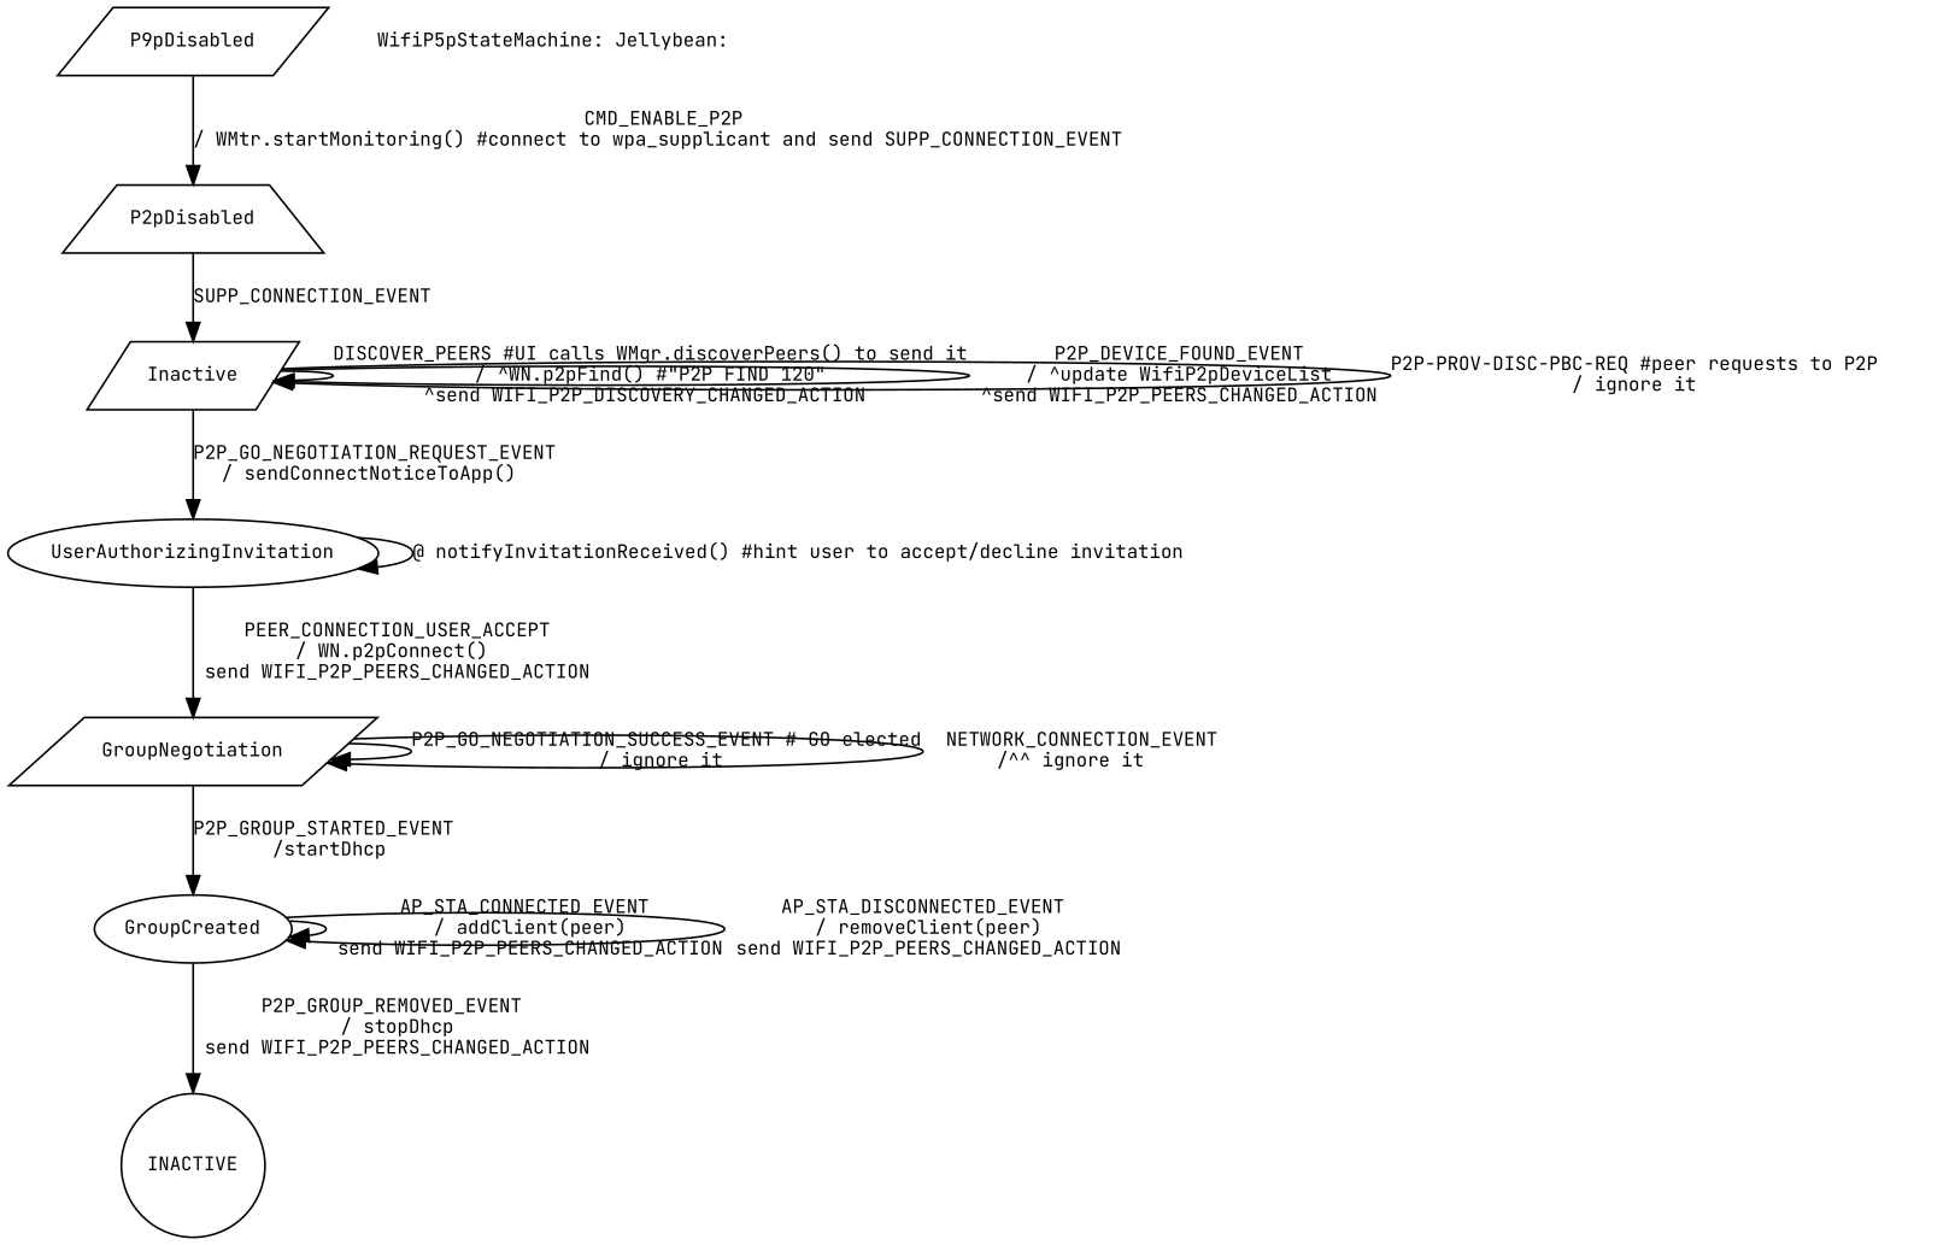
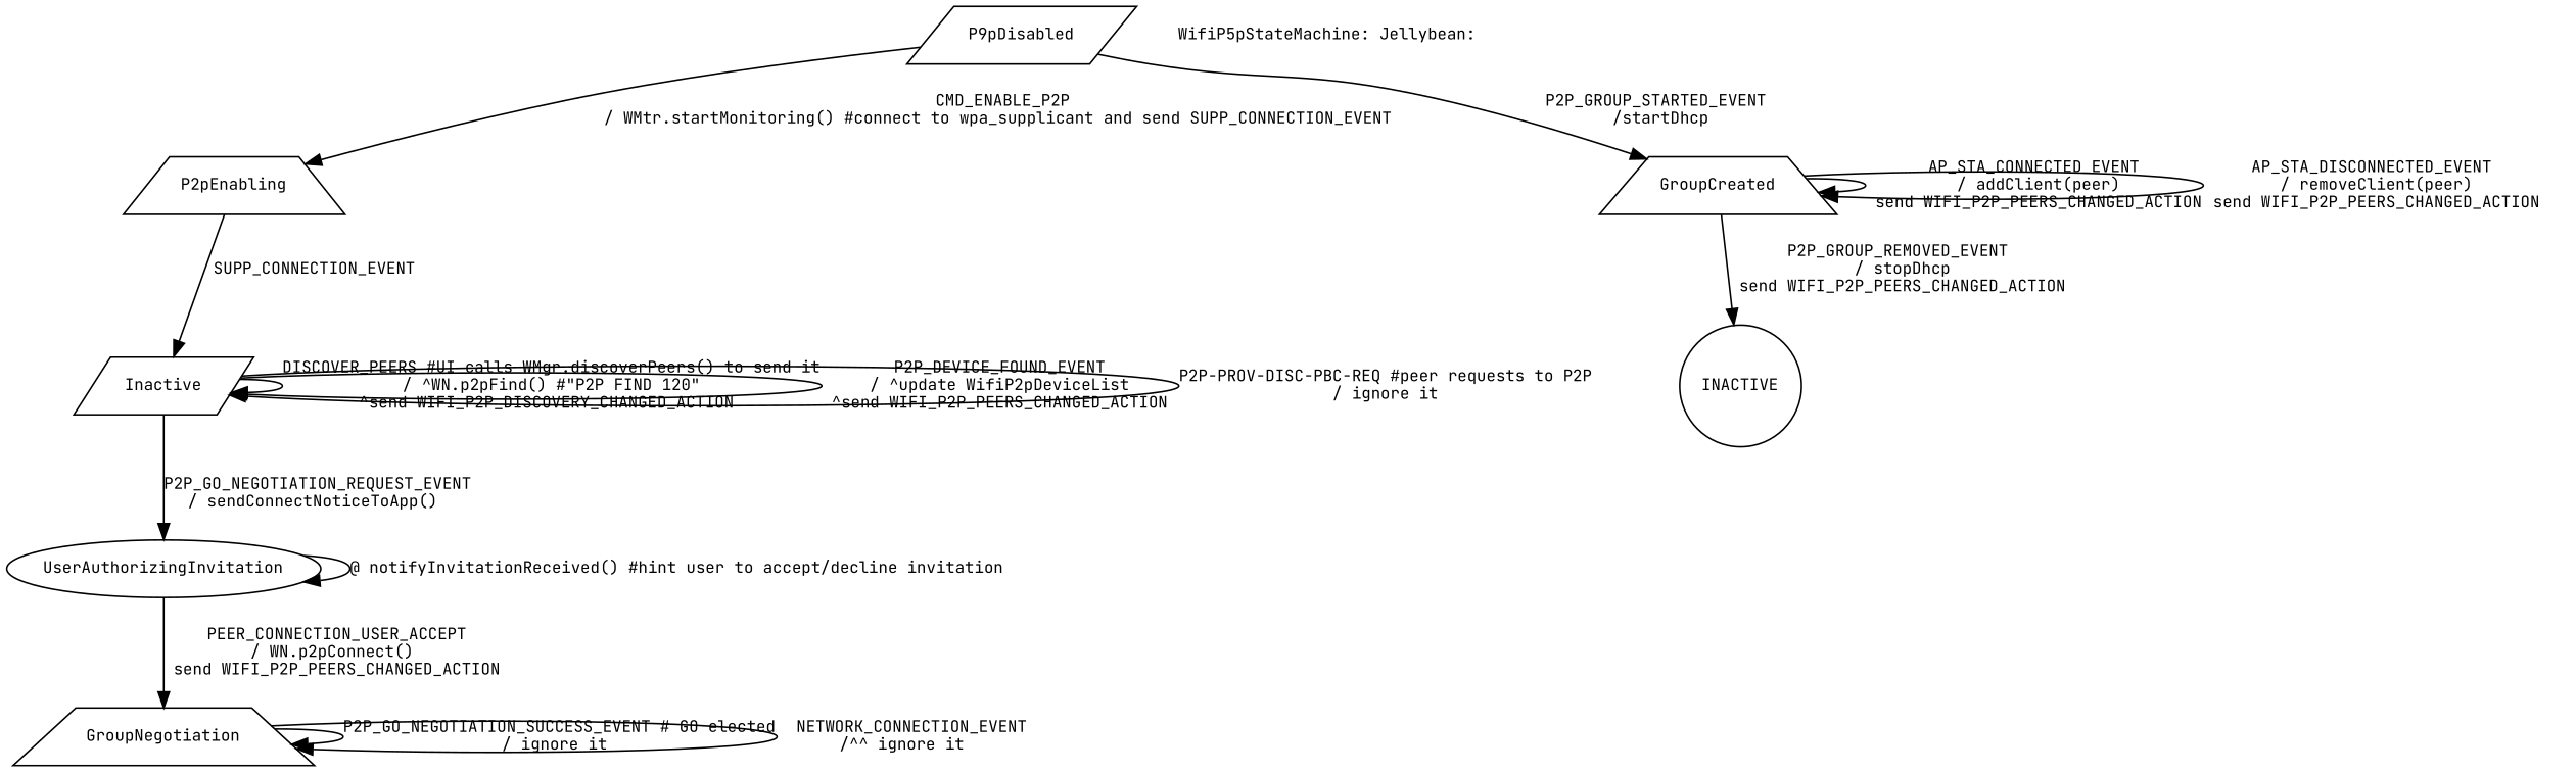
  digraph {
    fontname="JetBrains Mono"
    fontsize=15
    node [fontname="JetBrains Mono" fontsize=10 shape=parallelogram]
    edge [fontname="JetBrains Mono" fontsize=10]
    n1 [label=P9pDisabled]
-   P2pEnabling [shape=trapezium label=P2pDisabled]
+   P2pEnabling [shape=trapezium]
    Inactive
    UserAuthorizingInvitation [shape=ellipse]
-   GroupNegotiation
-   GroupCreated [shape=ellipse]
+   GroupNegotiation [shape=trapezium]
+   GroupCreated [shape=trapezium]
    INACTIVE [shape=circle]
    n8 [label="WifiP5pStateMachine: Jellybean:" shape=plaintext]
    n1 -> P2pEnabling [label="CMD_ENABLE_P2P\n/ WMtr.startMonitoring() #connect to wpa_supplicant and send SUPP_CONNECTION_EVENT "]
    P2pEnabling -> Inactive [label="SUPP_CONNECTION_EVENT "]
    Inactive -> Inactive [label="DISCOVER_PEERS #UI calls WMgr.discoverPeers() to send it\n / ^WN.p2pFind() #\"P2P FIND 120\" \n^send WIFI_P2P_DISCOVERY_CHANGED_ACTION "]
    Inactive -> Inactive [label="P2P_DEVICE_FOUND_EVENT\n/ ^update WifiP2pDeviceList\n ^send WIFI_P2P_PEERS_CHANGED_ACTION "]
    Inactive -> Inactive [label="P2P-PROV-DISC-PBC-REQ #peer requests to P2P\n/ ignore it"]
    Inactive -> UserAuthorizingInvitation [label="P2P_GO_NEGOTIATION_REQUEST_EVENT\n/ sendConnectNoticeToApp() "]
    UserAuthorizingInvitation -> UserAuthorizingInvitation [label="@ notifyInvitationReceived() #hint user to accept/decline invitation "]
    UserAuthorizingInvitation -> GroupNegotiation [label="PEER_CONNECTION_USER_ACCEPT\n/ WN.p2pConnect() \n send WIFI_P2P_PEERS_CHANGED_ACTION "]
    GroupNegotiation -> GroupNegotiation [label="P2P_GO_NEGOTIATION_SUCCESS_EVENT # GO elected\n/ ignore it "]
    GroupNegotiation -> GroupNegotiation [label="  NETWORK_CONNECTION_EVENT\n /^^ ignore it "]
-   GroupNegotiation -> GroupCreated [label="P2P_GROUP_STARTED_EVENT\n /startDhcp"]
+   n1 -> GroupCreated [label="P2P_GROUP_STARTED_EVENT\n /startDhcp"]
    GroupCreated -> GroupCreated [label="AP_STA_CONNECTED_EVENT\n / addClient(peer)\n send WIFI_P2P_PEERS_CHANGED_ACTION"]
    GroupCreated -> GroupCreated [label="AP_STA_DISCONNECTED_EVENT\n / removeClient(peer)\n send WIFI_P2P_PEERS_CHANGED_ACTION"]
    GroupCreated -> INACTIVE [label="P2P_GROUP_REMOVED_EVENT\n / stopDhcp\n send WIFI_P2P_PEERS_CHANGED_ACTION"]
  }
